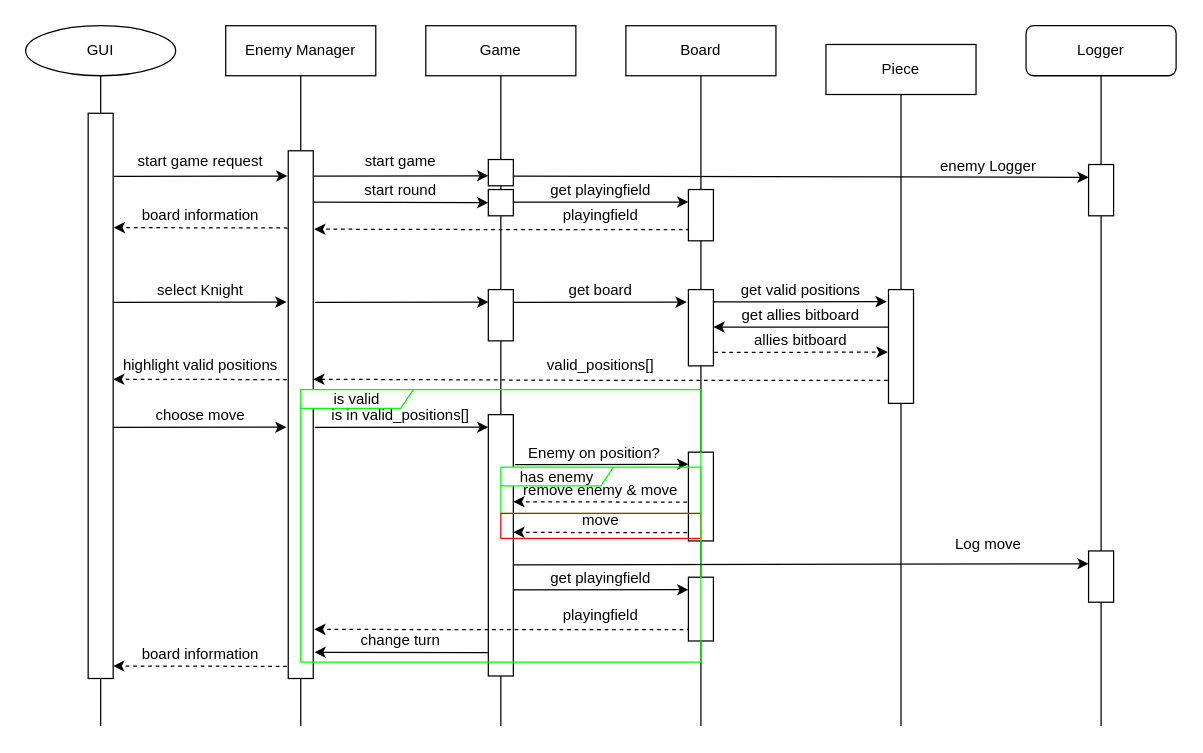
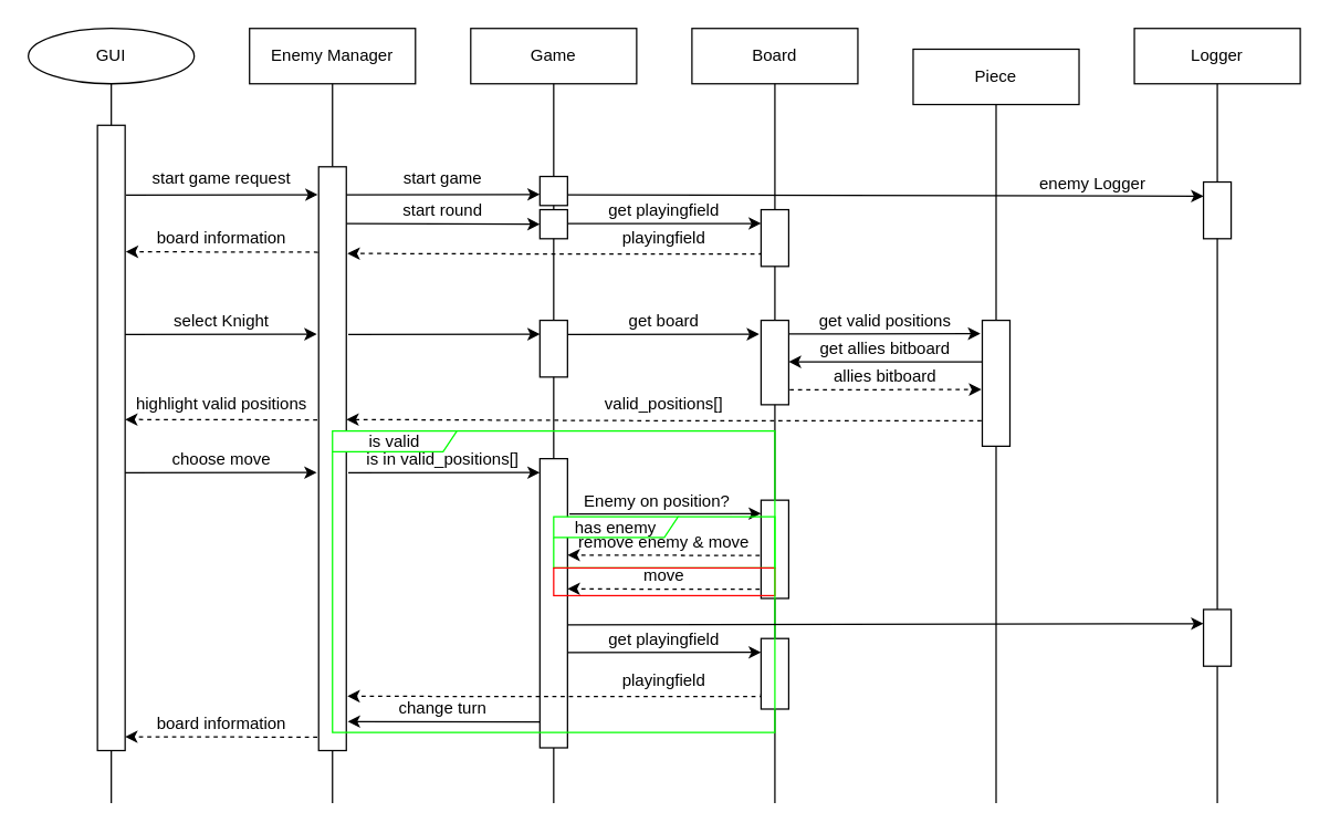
  <mxCell id="0" />
  <mxCell id="1" parent="0" />
  <mxCell id="2" value="GUI" style="ellipse;whiteSpace=wrap;html=1;" parent="1" vertex="1"><mxGeometry x="20" y="20" width="120" height="40" as="geometry" /></mxCell>
  <mxCell id="3" value="Enemy Manager" style="rounded=0;whiteSpace=wrap;html=1;" parent="1" vertex="1"><mxGeometry x="180" y="20" width="120" height="40" as="geometry" /></mxCell>
  <mxCell id="4" value="Game" style="rounded=0;whiteSpace=wrap;html=1;" parent="1" vertex="1"><mxGeometry x="340" y="20" width="120" height="40" as="geometry" /></mxCell>
  <mxCell id="5" value="Board" style="rounded=0;whiteSpace=wrap;html=1;" parent="1" vertex="1"><mxGeometry x="500" y="20" width="120" height="40" as="geometry" /></mxCell>
  <mxCell id="6" value="Piece" style="rounded=0;whiteSpace=wrap;html=1;" parent="1" vertex="1"><mxGeometry x="660" y="35" width="120" height="40" as="geometry" /></mxCell>
  <mxCell id="7" value="" style="endArrow=none;html=1;entryX=0.5;entryY=1;entryDx=0;entryDy=0;startArrow=none;" parent="1" source="12" target="2" edge="1"><mxGeometry width="50" height="50" relative="1" as="geometry"><mxPoint x="80" y="580" as="sourcePoint" /><mxPoint x="520" y="160" as="targetPoint" /></mxGeometry></mxCell>
  <mxCell id="8" value="" style="endArrow=none;html=1;entryX=0.5;entryY=1;entryDx=0;entryDy=0;startArrow=none;" parent="1" target="3" edge="1" source="66"><mxGeometry width="50" height="50" relative="1" as="geometry"><mxPoint x="240" y="580" as="sourcePoint" /><mxPoint x="239.5" y="80" as="targetPoint" /></mxGeometry></mxCell>
  <mxCell id="9" value="" style="endArrow=none;html=1;startArrow=none;" parent="1" source="77" edge="1"><mxGeometry width="50" height="50" relative="1" as="geometry"><mxPoint x="400" y="580" as="sourcePoint" /><mxPoint x="400" y="60" as="targetPoint" /></mxGeometry></mxCell>
  <mxCell id="10" value="" style="endArrow=none;html=1;entryX=0.5;entryY=1;entryDx=0;entryDy=0;startArrow=none;" parent="1" source="49" target="5" edge="1"><mxGeometry width="50" height="50" relative="1" as="geometry"><mxPoint x="560" y="580" as="sourcePoint" /><mxPoint x="560" y="50" as="targetPoint" /></mxGeometry></mxCell>
  <mxCell id="11" value="" style="endArrow=none;html=1;entryX=0.5;entryY=1;entryDx=0;entryDy=0;" parent="1" target="6" edge="1"><mxGeometry width="50" height="50" relative="1" as="geometry"><mxPoint x="720" y="580" as="sourcePoint" /><mxPoint x="719.5" y="70" as="targetPoint" /></mxGeometry></mxCell>
  <mxCell id="12" value="" style="rounded=0;whiteSpace=wrap;html=1;" parent="1" vertex="1"><mxGeometry x="70" y="90" width="20" height="452" as="geometry" /></mxCell>
  <mxCell id="13" value="" style="endArrow=none;html=1;entryX=0.5;entryY=1;entryDx=0;entryDy=0;" parent="1" target="12" edge="1"><mxGeometry width="50" height="50" relative="1" as="geometry"><mxPoint x="80" y="580" as="sourcePoint" /><mxPoint x="80" y="60" as="targetPoint" /></mxGeometry></mxCell>
  <mxCell id="14" value="" style="endArrow=classic;html=1;entryX=0;entryY=0.5;entryDx=0;entryDy=0;exitX=1.091;exitY=0.021;exitDx=0;exitDy=0;exitPerimeter=0;" parent="1" target="79" edge="1"><mxGeometry width="50" height="50" relative="1" as="geometry"><mxPoint x="250" y="161.08" as="sourcePoint" /><mxPoint x="388.18" y="161" as="targetPoint" /></mxGeometry></mxCell>
  <mxCell id="15" value="start game request" style="text;html=1;strokeColor=none;fillColor=none;align=center;verticalAlign=middle;whiteSpace=wrap;rounded=0;" parent="1" vertex="1"><mxGeometry x="100" y="120" width="120" height="17" as="geometry" /></mxCell>
  <mxCell id="16" value="start round" style="text;html=1;strokeColor=none;fillColor=none;align=center;verticalAlign=middle;whiteSpace=wrap;rounded=0;" parent="1" vertex="1"><mxGeometry x="280" y="141" width="80" height="21" as="geometry" /></mxCell>
  <mxCell id="17" value="get playingfield" style="text;html=1;strokeColor=none;fillColor=none;align=center;verticalAlign=middle;whiteSpace=wrap;rounded=0;" parent="1" vertex="1"><mxGeometry x="425" y="141" width="110" height="21" as="geometry" /></mxCell>
  <mxCell id="18" value="board information" style="text;html=1;strokeColor=none;fillColor=none;align=center;verticalAlign=middle;whiteSpace=wrap;rounded=0;" parent="1" vertex="1"><mxGeometry x="110" y="161" width="100" height="21" as="geometry" /></mxCell>
  <mxCell id="19" value="select Knight" style="text;html=1;strokeColor=none;fillColor=none;align=center;verticalAlign=middle;whiteSpace=wrap;rounded=0;" parent="1" vertex="1"><mxGeometry x="100" y="221" width="120" height="21" as="geometry" /></mxCell>
  <mxCell id="20" value="" style="endArrow=classic;html=1;exitX=1.069;exitY=0.188;exitDx=0;exitDy=0;exitPerimeter=0;entryX=0;entryY=0.25;entryDx=0;entryDy=0;" parent="1" edge="1"><mxGeometry width="50" height="50" relative="1" as="geometry"><mxPoint x="251.38" y="241.24" as="sourcePoint" /><mxPoint x="390" y="241" as="targetPoint" /></mxGeometry></mxCell>
  <mxCell id="21" value="" style="rounded=0;whiteSpace=wrap;html=1;" parent="1" vertex="1"><mxGeometry x="390" y="231" width="20" height="41" as="geometry" /></mxCell>
  <mxCell id="22" value="" style="endArrow=none;html=1;" parent="1" target="21" edge="1"><mxGeometry width="50" height="50" relative="1" as="geometry"><mxPoint x="400" y="580" as="sourcePoint" /><mxPoint x="400" y="60" as="targetPoint" /></mxGeometry></mxCell>
  <mxCell id="23" value="" style="endArrow=classic;html=1;exitX=1.069;exitY=0.188;exitDx=0;exitDy=0;exitPerimeter=0;entryX=0;entryY=0.25;entryDx=0;entryDy=0;" parent="1" edge="1"><mxGeometry width="50" height="50" relative="1" as="geometry"><mxPoint x="410" y="241.24" as="sourcePoint" /><mxPoint x="548.62" y="241" as="targetPoint" /></mxGeometry></mxCell>
  <mxCell id="24" value="" style="rounded=0;whiteSpace=wrap;html=1;" parent="1" vertex="1"><mxGeometry x="550" y="231" width="20" height="61" as="geometry" /></mxCell>
  <mxCell id="25" value="" style="rounded=0;whiteSpace=wrap;html=1;" parent="1" vertex="1"><mxGeometry x="710" y="231" width="20" height="91" as="geometry" /></mxCell>
  <mxCell id="26" value="get board" style="text;html=1;strokeColor=none;fillColor=none;align=center;verticalAlign=middle;whiteSpace=wrap;rounded=0;" parent="1" vertex="1"><mxGeometry x="420" y="221" width="120" height="21" as="geometry" /></mxCell>
  <mxCell id="27" value="" style="endArrow=classic;html=1;exitX=1.069;exitY=0.188;exitDx=0;exitDy=0;exitPerimeter=0;entryX=0;entryY=0.25;entryDx=0;entryDy=0;" parent="1" edge="1"><mxGeometry width="50" height="50" relative="1" as="geometry"><mxPoint x="570" y="240.84" as="sourcePoint" /><mxPoint x="708.62" y="240.6" as="targetPoint" /></mxGeometry></mxCell>
  <mxCell id="28" value="get valid positions" style="text;html=1;strokeColor=none;fillColor=none;align=center;verticalAlign=middle;whiteSpace=wrap;rounded=0;" parent="1" vertex="1"><mxGeometry x="580" y="221" width="120" height="21" as="geometry" /></mxCell>
  <mxCell id="29" style="edgeStyle=orthogonalEdgeStyle;rounded=0;orthogonalLoop=1;jettySize=auto;html=1;exitX=0;exitY=0.75;exitDx=0;exitDy=0;" parent="1" edge="1"><mxGeometry relative="1" as="geometry"><mxPoint x="570" y="261" as="targetPoint" /><mxPoint x="710" y="261" as="sourcePoint" /><Array as="points" /></mxGeometry></mxCell>
  <mxCell id="30" value="get allies bitboard" style="text;html=1;strokeColor=none;fillColor=none;align=center;verticalAlign=middle;whiteSpace=wrap;rounded=0;" parent="1" vertex="1"><mxGeometry x="570" y="241" width="140" height="21" as="geometry" /></mxCell>
  <mxCell id="31" value="" style="endArrow=classic;html=1;exitX=1.069;exitY=0.188;exitDx=0;exitDy=0;exitPerimeter=0;entryX=0;entryY=0.25;entryDx=0;entryDy=0;dashed=1;" parent="1" edge="1"><mxGeometry width="50" height="50" relative="1" as="geometry"><mxPoint x="570.69" y="281.24" as="sourcePoint" /><mxPoint x="709.31" y="281" as="targetPoint" /></mxGeometry></mxCell>
  <mxCell id="32" value="allies bitboard" style="text;html=1;strokeColor=none;fillColor=none;align=center;verticalAlign=middle;whiteSpace=wrap;rounded=0;" parent="1" vertex="1"><mxGeometry x="570" y="261" width="140" height="21" as="geometry" /></mxCell>
  <mxCell id="33" value="" style="endArrow=classic;html=1;entryX=0;entryY=0.25;entryDx=0;entryDy=0;exitX=1.091;exitY=0.021;exitDx=0;exitDy=0;exitPerimeter=0;" parent="1" edge="1"><mxGeometry width="50" height="50" relative="1" as="geometry"><mxPoint x="410" y="161.08" as="sourcePoint" /><mxPoint x="550" y="161" as="targetPoint" /></mxGeometry></mxCell>
  <mxCell id="34" value="" style="rounded=0;whiteSpace=wrap;html=1;" parent="1" vertex="1"><mxGeometry x="550" y="151" width="20" height="41" as="geometry" /></mxCell>
  <mxCell id="35" style="edgeStyle=orthogonalEdgeStyle;rounded=0;orthogonalLoop=1;jettySize=auto;html=1;exitX=0;exitY=0.75;exitDx=0;exitDy=0;entryX=1.041;entryY=0.066;entryDx=0;entryDy=0;entryPerimeter=0;dashed=1" parent="1" source="34" edge="1"><mxGeometry relative="1" as="geometry"><mxPoint x="250.82" y="182.68" as="targetPoint" /><mxPoint x="390" y="161" as="sourcePoint" /><Array as="points"><mxPoint x="550" y="183" /><mxPoint x="390" y="183" /></Array></mxGeometry></mxCell>
  <mxCell id="36" value="playingfield" style="text;html=1;strokeColor=none;fillColor=none;align=center;verticalAlign=middle;whiteSpace=wrap;rounded=0;" parent="1" vertex="1"><mxGeometry x="420" y="161" width="120" height="21" as="geometry" /></mxCell>
  <mxCell id="37" style="edgeStyle=orthogonalEdgeStyle;rounded=0;orthogonalLoop=1;jettySize=auto;html=1;entryX=1.041;entryY=0.066;entryDx=0;entryDy=0;entryPerimeter=0;dashed=1;exitX=-0.028;exitY=0.798;exitDx=0;exitDy=0;exitPerimeter=0;" parent="1" source="25" edge="1"><mxGeometry relative="1" as="geometry"><mxPoint x="250" y="302.68" as="targetPoint" /><mxPoint x="549" y="303" as="sourcePoint" /><Array as="points" /></mxGeometry></mxCell>
  <mxCell id="38" style="edgeStyle=orthogonalEdgeStyle;rounded=0;orthogonalLoop=1;jettySize=auto;html=1;entryX=1.041;entryY=0.066;entryDx=0;entryDy=0;entryPerimeter=0;dashed=1" parent="1" edge="1"><mxGeometry relative="1" as="geometry"><mxPoint x="90" y="302.68" as="targetPoint" /><mxPoint x="229" y="303" as="sourcePoint" /><Array as="points"><mxPoint x="229.18" y="303" /><mxPoint x="159.18" y="303" /></Array></mxGeometry></mxCell>
  <mxCell id="39" value="" style="endArrow=classic;html=1;exitX=1.069;exitY=0.188;exitDx=0;exitDy=0;exitPerimeter=0;entryX=0;entryY=0.25;entryDx=0;entryDy=0;" parent="1" edge="1"><mxGeometry width="50" height="50" relative="1" as="geometry"><mxPoint x="90" y="241.24" as="sourcePoint" /><mxPoint x="228.62" y="241" as="targetPoint" /></mxGeometry></mxCell>
  <mxCell id="40" value="highlight valid positions" style="text;html=1;strokeColor=none;fillColor=none;align=center;verticalAlign=middle;whiteSpace=wrap;rounded=0;" parent="1" vertex="1"><mxGeometry x="90" y="281" width="140" height="21" as="geometry" /></mxCell>
  <mxCell id="41" value="valid_positions[]" style="text;html=1;strokeColor=none;fillColor=none;align=center;verticalAlign=middle;whiteSpace=wrap;rounded=0;" parent="1" vertex="1"><mxGeometry x="410" y="281" width="140" height="21" as="geometry" /></mxCell>
  <mxCell id="42" value="" style="endArrow=classic;html=1;exitX=1.069;exitY=0.188;exitDx=0;exitDy=0;exitPerimeter=0;entryX=0;entryY=0.25;entryDx=0;entryDy=0;" parent="1" edge="1"><mxGeometry width="50" height="50" relative="1" as="geometry"><mxPoint x="90" y="341.24" as="sourcePoint" /><mxPoint x="228.62" y="341" as="targetPoint" /></mxGeometry></mxCell>
  <mxCell id="43" value="choose move" style="text;html=1;strokeColor=none;fillColor=none;align=center;verticalAlign=middle;whiteSpace=wrap;rounded=0;" parent="1" vertex="1"><mxGeometry x="100" y="321" width="120" height="21" as="geometry" /></mxCell>
  <mxCell id="44" value="" style="rounded=0;whiteSpace=wrap;html=1;" parent="1" vertex="1"><mxGeometry x="390" y="331" width="20" height="209" as="geometry" /></mxCell>
  <mxCell id="45" value="" style="endArrow=classic;html=1;exitX=1.069;exitY=0.188;exitDx=0;exitDy=0;exitPerimeter=0;entryX=0;entryY=0.25;entryDx=0;entryDy=0;" parent="1" edge="1"><mxGeometry width="50" height="50" relative="1" as="geometry"><mxPoint x="251.38" y="341.24" as="sourcePoint" /><mxPoint x="390" y="341" as="targetPoint" /></mxGeometry></mxCell>
  <mxCell id="46" value="is in valid_positions[]" style="text;html=1;strokeColor=none;fillColor=none;align=center;verticalAlign=middle;whiteSpace=wrap;rounded=0;" parent="1" vertex="1"><mxGeometry x="260" y="321" width="120" height="21" as="geometry" /></mxCell>
  <mxCell id="47" value="" style="endArrow=classic;html=1;exitX=1.069;exitY=0.188;exitDx=0;exitDy=0;exitPerimeter=0;entryX=0;entryY=0.25;entryDx=0;entryDy=0;" parent="1" edge="1"><mxGeometry width="50" height="50" relative="1" as="geometry"><mxPoint x="411.38" y="370.95" as="sourcePoint" /><mxPoint x="550" y="370.71" as="targetPoint" /></mxGeometry></mxCell>
  <mxCell id="48" value="Enemy on position?" style="text;html=1;strokeColor=none;fillColor=none;align=center;verticalAlign=middle;whiteSpace=wrap;rounded=0;" parent="1" vertex="1"><mxGeometry x="415" y="351" width="120" height="21" as="geometry" /></mxCell>
  <mxCell id="49" value="" style="rounded=0;whiteSpace=wrap;html=1;" parent="1" vertex="1"><mxGeometry x="550" y="361" width="20" height="71" as="geometry" /></mxCell>
  <mxCell id="50" value="" style="endArrow=none;html=1;entryX=0.5;entryY=1;entryDx=0;entryDy=0;" parent="1" target="49" edge="1"><mxGeometry width="50" height="50" relative="1" as="geometry"><mxPoint x="560" y="580" as="sourcePoint" /><mxPoint x="560" y="60" as="targetPoint" /></mxGeometry></mxCell>
  <mxCell id="51" value="remove enemy &amp;amp; move" style="text;html=1;strokeColor=none;fillColor=none;align=center;verticalAlign=middle;whiteSpace=wrap;rounded=0;" parent="1" vertex="1"><mxGeometry x="410" y="381" width="140" height="21" as="geometry" /></mxCell>
  <mxCell id="52" style="edgeStyle=orthogonalEdgeStyle;rounded=0;orthogonalLoop=1;jettySize=auto;html=1;entryX=1.041;entryY=0.066;entryDx=0;entryDy=0;entryPerimeter=0;dashed=1" parent="1" edge="1"><mxGeometry relative="1" as="geometry"><mxPoint x="410" y="400.65" as="targetPoint" /><mxPoint x="549" y="401" as="sourcePoint" /><Array as="points"><mxPoint x="549.18" y="400.97" /><mxPoint x="479.18" y="400.97" /></Array></mxGeometry></mxCell>
  <mxCell id="53" style="edgeStyle=orthogonalEdgeStyle;rounded=0;orthogonalLoop=1;jettySize=auto;html=1;entryX=1.041;entryY=0.066;entryDx=0;entryDy=0;entryPerimeter=0;dashed=1" parent="1" edge="1"><mxGeometry relative="1" as="geometry"><mxPoint x="410" y="425" as="targetPoint" /><mxPoint x="549" y="425.35" as="sourcePoint" /><Array as="points"><mxPoint x="480" y="425" /></Array></mxGeometry></mxCell>
  <mxCell id="54" value="move" style="text;html=1;strokeColor=none;fillColor=none;align=center;verticalAlign=middle;whiteSpace=wrap;rounded=0;" parent="1" vertex="1"><mxGeometry x="410" y="405" width="140" height="21" as="geometry" /></mxCell>
  <mxCell id="55" value="" style="endArrow=classic;html=1;entryX=0;entryY=0.25;entryDx=0;entryDy=0;exitX=1.091;exitY=0.021;exitDx=0;exitDy=0;exitPerimeter=0;" parent="1" edge="1"><mxGeometry width="50" height="50" relative="1" as="geometry"><mxPoint x="410" y="471.08" as="sourcePoint" /><mxPoint x="550" y="471" as="targetPoint" /></mxGeometry></mxCell>
  <mxCell id="56" value="" style="rounded=0;whiteSpace=wrap;html=1;" parent="1" vertex="1"><mxGeometry x="550" y="461" width="20" height="51" as="geometry" /></mxCell>
  <mxCell id="57" value="get playingfield" style="text;html=1;strokeColor=none;fillColor=none;align=center;verticalAlign=middle;whiteSpace=wrap;rounded=0;" parent="1" vertex="1"><mxGeometry x="425" y="451" width="110" height="21" as="geometry" /></mxCell>
  <mxCell id="58" style="edgeStyle=orthogonalEdgeStyle;rounded=0;orthogonalLoop=1;jettySize=auto;html=1;exitX=0;exitY=0.75;exitDx=0;exitDy=0;entryX=1.041;entryY=0.066;entryDx=0;entryDy=0;entryPerimeter=0;dashed=1" parent="1" edge="1"><mxGeometry relative="1" as="geometry"><mxPoint x="250.79" y="502.68" as="targetPoint" /><mxPoint x="549.97" y="501" as="sourcePoint" /><Array as="points"><mxPoint x="549.97" y="503" /><mxPoint x="389.97" y="503" /></Array></mxGeometry></mxCell>
  <mxCell id="59" value="playingfield" style="text;html=1;strokeColor=none;fillColor=none;align=center;verticalAlign=middle;whiteSpace=wrap;rounded=0;" parent="1" vertex="1"><mxGeometry x="419.97" y="481" width="120" height="21" as="geometry" /></mxCell>
  <mxCell id="60" style="edgeStyle=orthogonalEdgeStyle;rounded=0;orthogonalLoop=1;jettySize=auto;html=1;entryX=1.041;entryY=0.066;entryDx=0;entryDy=0;entryPerimeter=0;dashed=1" parent="1" edge="1"><mxGeometry relative="1" as="geometry"><mxPoint x="90" y="532" as="targetPoint" /><mxPoint x="229" y="532.32" as="sourcePoint" /><Array as="points"><mxPoint x="229.18" y="532.32" /><mxPoint x="159.18" y="532.32" /></Array></mxGeometry></mxCell>
  <mxCell id="61" value="board information" style="text;html=1;strokeColor=none;fillColor=none;align=center;verticalAlign=middle;whiteSpace=wrap;rounded=0;" parent="1" vertex="1"><mxGeometry x="110" y="512" width="100" height="21" as="geometry" /></mxCell>
  <mxCell id="62" style="edgeStyle=orthogonalEdgeStyle;rounded=0;orthogonalLoop=1;jettySize=auto;html=1;entryX=1.041;entryY=0.066;entryDx=0;entryDy=0;entryPerimeter=0;" parent="1" edge="1"><mxGeometry relative="1" as="geometry"><mxPoint x="251" y="521" as="targetPoint" /><mxPoint x="390" y="521.32" as="sourcePoint" /><Array as="points"><mxPoint x="390.18" y="521.32" /><mxPoint x="320.18" y="521.32" /></Array></mxGeometry></mxCell>
  <mxCell id="63" value="change turn" style="text;html=1;strokeColor=none;fillColor=none;align=center;verticalAlign=middle;whiteSpace=wrap;rounded=0;" parent="1" vertex="1"><mxGeometry x="270" y="501" width="100" height="21" as="geometry" /></mxCell>
  <mxCell id="64" value="has enemy" style="shape=umlFrame;whiteSpace=wrap;html=1;width=90;height=15;strokeColor=#00FF00;" vertex="1" parent="1"><mxGeometry x="400" y="373" width="160" height="37" as="geometry" /></mxCell>
  <mxCell id="65" value="" style="rounded=0;whiteSpace=wrap;html=1;fillColor=none;strokeColor=#FF0000;" vertex="1" parent="1"><mxGeometry x="400" y="410" width="160" height="20" as="geometry" /></mxCell>
  <mxCell id="66" value="" style="rounded=0;whiteSpace=wrap;html=1;" vertex="1" parent="1"><mxGeometry x="230" y="120" width="20" height="422" as="geometry" /></mxCell>
  <mxCell id="67" value="" style="endArrow=none;html=1;entryX=0.5;entryY=1;entryDx=0;entryDy=0;" edge="1" parent="1" target="66"><mxGeometry width="50" height="50" relative="1" as="geometry"><mxPoint x="240" y="580" as="sourcePoint" /><mxPoint x="240" y="60" as="targetPoint" /></mxGeometry></mxCell>
  <mxCell id="68" value="is valid" style="shape=umlFrame;whiteSpace=wrap;html=1;width=90;height=15;strokeColor=#00FF00;" vertex="1" parent="1"><mxGeometry x="240" y="311" width="320" height="218" as="geometry" /></mxCell>
  <mxCell id="69" style="edgeStyle=orthogonalEdgeStyle;rounded=0;orthogonalLoop=1;jettySize=auto;html=1;entryX=1.041;entryY=0.066;entryDx=0;entryDy=0;entryPerimeter=0;dashed=1" edge="1" parent="1"><mxGeometry relative="1" as="geometry"><mxPoint x="90.5" y="181.43" as="targetPoint" /><mxPoint x="229.5" y="181.75" as="sourcePoint" /><Array as="points"><mxPoint x="229.68" y="181.75" /><mxPoint x="159.68" y="181.75" /></Array></mxGeometry></mxCell>
  <mxCell id="70" value="" style="endArrow=classic;html=1;exitX=1.069;exitY=0.188;exitDx=0;exitDy=0;exitPerimeter=0;entryX=0;entryY=0.25;entryDx=0;entryDy=0;" edge="1" parent="1"><mxGeometry width="50" height="50" relative="1" as="geometry"><mxPoint x="90.69" y="140.41" as="sourcePoint" /><mxPoint x="229.31" y="140.17" as="targetPoint" /></mxGeometry></mxCell>
- <mxCell id="71" value="Logger" style="whiteSpace=wrap;html=1;rounded=1;" vertex="1" parent="1"><mxGeometry x="820" y="20" width="120" height="40" as="geometry" /></mxCell>
+ <mxCell id="71" value="Logger" style="rounded=0;whiteSpace=wrap;html=1;" vertex="1" parent="1"><mxGeometry x="820" y="20" width="120" height="40" as="geometry" /></mxCell>
  <mxCell id="72" value="" style="endArrow=none;html=1;entryX=0.5;entryY=1;entryDx=0;entryDy=0;startArrow=none;" edge="1" parent="1" target="71" source="74"><mxGeometry width="50" height="50" relative="1" as="geometry"><mxPoint x="880" y="580" as="sourcePoint" /><mxPoint x="879.5" y="70" as="targetPoint" /></mxGeometry></mxCell>
  <mxCell id="73" value="" style="endArrow=classic;html=1;exitX=1.091;exitY=0.021;exitDx=0;exitDy=0;exitPerimeter=0;" edge="1" parent="1"><mxGeometry width="50" height="50" relative="1" as="geometry"><mxPoint x="250" y="140.17" as="sourcePoint" /><mxPoint x="390" y="140" as="targetPoint" /></mxGeometry></mxCell>
  <mxCell id="74" value="" style="rounded=0;whiteSpace=wrap;html=1;" vertex="1" parent="1"><mxGeometry x="870" y="131" width="20" height="41" as="geometry" /></mxCell>
  <mxCell id="75" value="" style="endArrow=none;html=1;entryX=0.5;entryY=1;entryDx=0;entryDy=0;startArrow=none;" edge="1" parent="1" source="83" target="74"><mxGeometry width="50" height="50" relative="1" as="geometry"><mxPoint x="880" y="580" as="sourcePoint" /><mxPoint x="880" y="60" as="targetPoint" /></mxGeometry></mxCell>
  <mxCell id="76" value="start game" style="text;html=1;strokeColor=none;fillColor=none;align=center;verticalAlign=middle;whiteSpace=wrap;rounded=0;" vertex="1" parent="1"><mxGeometry x="260" y="120" width="120" height="17" as="geometry" /></mxCell>
  <mxCell id="77" value="" style="rounded=0;whiteSpace=wrap;html=1;" vertex="1" parent="1"><mxGeometry x="390" y="127" width="20" height="21" as="geometry" /></mxCell>
  <mxCell id="78" value="" style="endArrow=none;html=1;startArrow=none;" edge="1" parent="1" source="21" target="77"><mxGeometry width="50" height="50" relative="1" as="geometry"><mxPoint x="400" y="231" as="sourcePoint" /><mxPoint x="400" y="60" as="targetPoint" /></mxGeometry></mxCell>
  <mxCell id="79" value="" style="rounded=0;whiteSpace=wrap;html=1;" parent="1" vertex="1"><mxGeometry x="390" y="151" width="20" height="21" as="geometry" /></mxCell>
  <mxCell id="80" value="" style="endArrow=classic;html=1;exitX=1.091;exitY=0.021;exitDx=0;exitDy=0;exitPerimeter=0;entryX=0;entryY=0.25;entryDx=0;entryDy=0;" edge="1" parent="1" target="74"><mxGeometry width="50" height="50" relative="1" as="geometry"><mxPoint x="410" y="140.34" as="sourcePoint" /><mxPoint x="550" y="140.17" as="targetPoint" /></mxGeometry></mxCell>
  <mxCell id="81" value="enemy Logger" style="text;html=1;strokeColor=none;fillColor=none;align=center;verticalAlign=middle;whiteSpace=wrap;rounded=0;" vertex="1" parent="1"><mxGeometry x="730" y="124" width="120" height="17" as="geometry" /></mxCell>
  <mxCell id="82" value="" style="endArrow=classic;html=1;exitX=1.091;exitY=0.021;exitDx=0;exitDy=0;exitPerimeter=0;entryX=0;entryY=0.25;entryDx=0;entryDy=0;" edge="1" parent="1" target="83"><mxGeometry width="50" height="50" relative="1" as="geometry"><mxPoint x="409.97" y="451.08" as="sourcePoint" /><mxPoint x="860" y="451" as="targetPoint" /></mxGeometry></mxCell>
  <mxCell id="83" value="" style="rounded=0;whiteSpace=wrap;html=1;" vertex="1" parent="1"><mxGeometry x="870" y="440" width="20" height="41" as="geometry" /></mxCell>
  <mxCell id="84" value="" style="endArrow=none;html=1;entryX=0.5;entryY=1;entryDx=0;entryDy=0;" edge="1" parent="1" target="83"><mxGeometry width="50" height="50" relative="1" as="geometry"><mxPoint x="880" y="580" as="sourcePoint" /><mxPoint x="880" y="172" as="targetPoint" /></mxGeometry></mxCell>
- <mxCell id="85" value="Log move" style="text;html=1;strokeColor=none;fillColor=none;align=center;verticalAlign=middle;whiteSpace=wrap;rounded=0;" vertex="1" parent="1"><mxGeometry x="730" y="426" width="120" height="17" as="geometry" /></mxCell>
